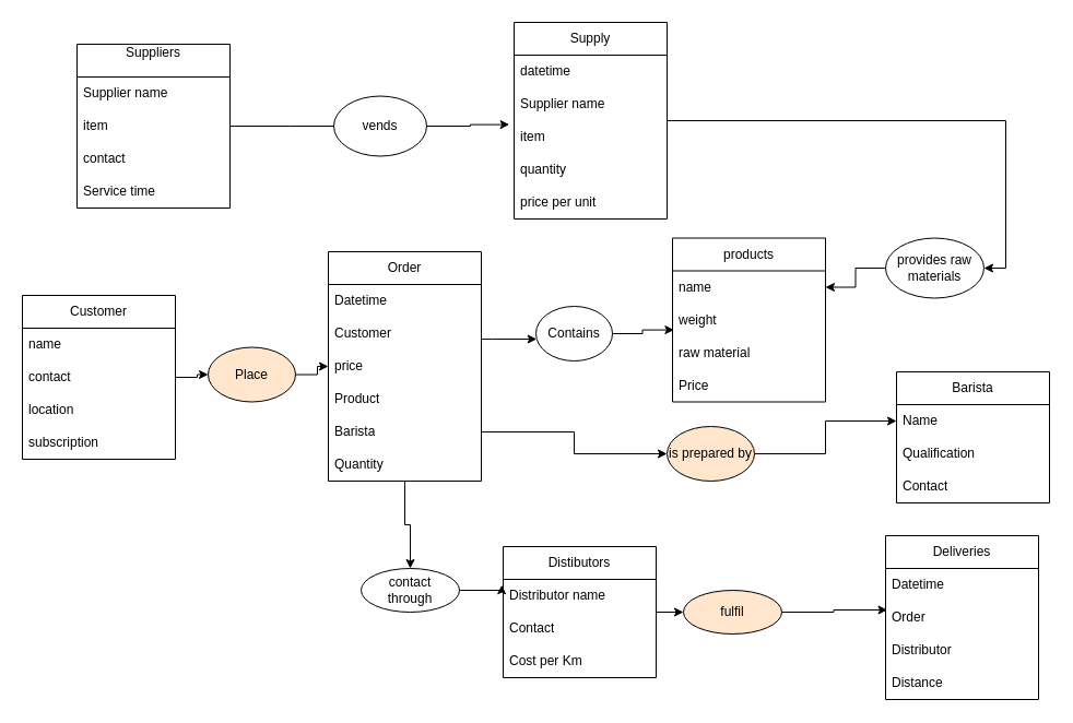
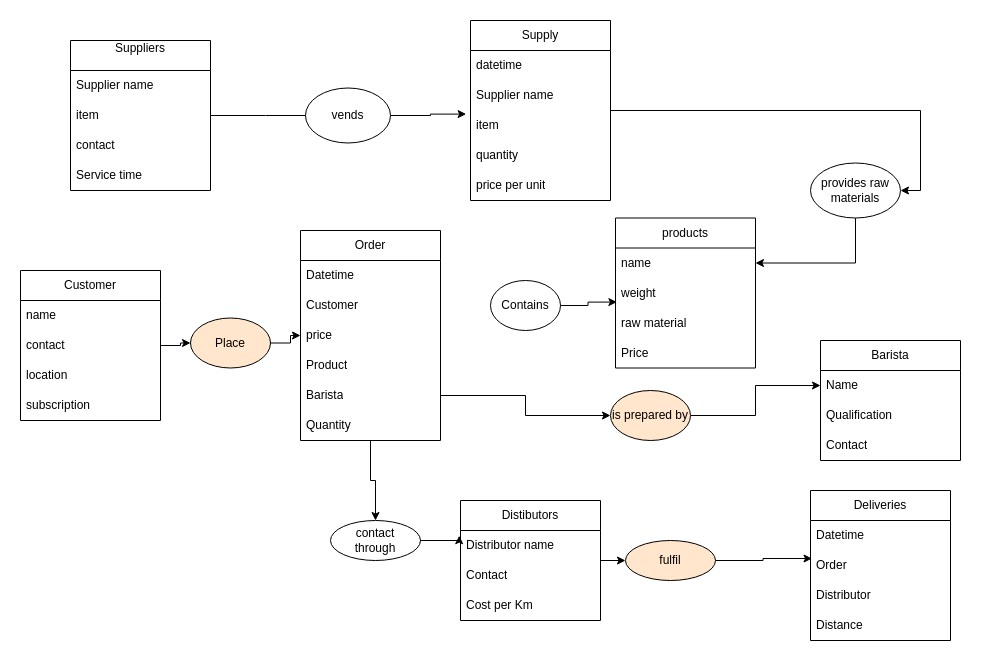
  <mxCell id="0" />
  <mxCell id="1" parent="0" />
  <mxCell id="2" value="" style="edgeStyle=orthogonalEdgeStyle;rounded=0;orthogonalLoop=1;jettySize=auto;html=1;entryX=0;entryY=0.5;entryDx=0;entryDy=0;" edge="1" parent="1" source="52" target="16"><mxGeometry relative="1" as="geometry" /></mxCell>
  <mxCell id="3" value="Customer" style="swimlane;fontStyle=0;childLayout=stackLayout;horizontal=1;startSize=30;horizontalStack=0;resizeParent=1;resizeParentMax=0;resizeLast=0;collapsible=1;marginBottom=0;whiteSpace=wrap;html=1;" vertex="1" parent="1"><mxGeometry x="20" y="270" width="140" height="150" as="geometry" /></mxCell>
  <mxCell id="4" value="name" style="text;strokeColor=none;fillColor=none;align=left;verticalAlign=middle;spacingLeft=4;spacingRight=4;overflow=hidden;points=[[0,0.5],[1,0.5]];portConstraint=eastwest;rotatable=0;whiteSpace=wrap;html=1;" vertex="1" parent="3"><mxGeometry y="30" width="140" height="30" as="geometry" /></mxCell>
  <mxCell id="5" value="contact" style="text;strokeColor=none;fillColor=none;align=left;verticalAlign=middle;spacingLeft=4;spacingRight=4;overflow=hidden;points=[[0,0.5],[1,0.5]];portConstraint=eastwest;rotatable=0;whiteSpace=wrap;html=1;" vertex="1" parent="3"><mxGeometry y="60" width="140" height="30" as="geometry" /></mxCell>
  <mxCell id="6" value="location" style="text;strokeColor=none;fillColor=none;align=left;verticalAlign=middle;spacingLeft=4;spacingRight=4;overflow=hidden;points=[[0,0.5],[1,0.5]];portConstraint=eastwest;rotatable=0;whiteSpace=wrap;html=1;" vertex="1" parent="3"><mxGeometry y="90" width="140" height="30" as="geometry" /></mxCell>
  <mxCell id="7" value="subscription" style="text;strokeColor=none;fillColor=none;align=left;verticalAlign=middle;spacingLeft=4;spacingRight=4;overflow=hidden;points=[[0,0.5],[1,0.5]];portConstraint=eastwest;rotatable=0;whiteSpace=wrap;html=1;" vertex="1" parent="3"><mxGeometry y="120" width="140" height="30" as="geometry" /></mxCell>
  <mxCell id="8" value="products" style="swimlane;fontStyle=0;childLayout=stackLayout;horizontal=1;startSize=30;horizontalStack=0;resizeParent=1;resizeParentMax=0;resizeLast=0;collapsible=1;marginBottom=0;whiteSpace=wrap;html=1;" vertex="1" parent="1"><mxGeometry x="615" y="217.5" width="140" height="150" as="geometry" /></mxCell>
  <mxCell id="9" value="name" style="text;strokeColor=none;fillColor=none;align=left;verticalAlign=middle;spacingLeft=4;spacingRight=4;overflow=hidden;points=[[0,0.5],[1,0.5]];portConstraint=eastwest;rotatable=0;whiteSpace=wrap;html=1;" vertex="1" parent="8"><mxGeometry y="30" width="140" height="30" as="geometry" /></mxCell>
  <mxCell id="10" value="weight" style="text;strokeColor=none;fillColor=none;align=left;verticalAlign=middle;spacingLeft=4;spacingRight=4;overflow=hidden;points=[[0,0.5],[1,0.5]];portConstraint=eastwest;rotatable=0;whiteSpace=wrap;html=1;" vertex="1" parent="8"><mxGeometry y="60" width="140" height="30" as="geometry" /></mxCell>
  <mxCell id="11" value="raw material" style="text;strokeColor=none;fillColor=none;align=left;verticalAlign=middle;spacingLeft=4;spacingRight=4;overflow=hidden;points=[[0,0.5],[1,0.5]];portConstraint=eastwest;rotatable=0;whiteSpace=wrap;html=1;" vertex="1" parent="8"><mxGeometry y="90" width="140" height="30" as="geometry" /></mxCell>
  <mxCell id="12" value="Price" style="text;strokeColor=none;fillColor=none;align=left;verticalAlign=middle;spacingLeft=4;spacingRight=4;overflow=hidden;points=[[0,0.5],[1,0.5]];portConstraint=eastwest;rotatable=0;whiteSpace=wrap;html=1;" vertex="1" parent="8"><mxGeometry y="120" width="140" height="30" as="geometry" /></mxCell>
  <mxCell id="13" value="Order" style="swimlane;fontStyle=0;childLayout=stackLayout;horizontal=1;startSize=30;horizontalStack=0;resizeParent=1;resizeParentMax=0;resizeLast=0;collapsible=1;marginBottom=0;whiteSpace=wrap;html=1;" vertex="1" parent="1"><mxGeometry x="300" y="230" width="140" height="210" as="geometry" /></mxCell>
  <mxCell id="14" value="Datetime" style="text;strokeColor=none;fillColor=none;align=left;verticalAlign=middle;spacingLeft=4;spacingRight=4;overflow=hidden;points=[[0,0.5],[1,0.5]];portConstraint=eastwest;rotatable=0;whiteSpace=wrap;html=1;" vertex="1" parent="13"><mxGeometry y="30" width="140" height="30" as="geometry" /></mxCell>
  <mxCell id="15" value="Customer" style="text;strokeColor=none;fillColor=none;align=left;verticalAlign=middle;spacingLeft=4;spacingRight=4;overflow=hidden;points=[[0,0.5],[1,0.5]];portConstraint=eastwest;rotatable=0;whiteSpace=wrap;html=1;" vertex="1" parent="13"><mxGeometry y="60" width="140" height="30" as="geometry" /></mxCell>
  <mxCell id="16" value="price" style="text;strokeColor=none;fillColor=none;align=left;verticalAlign=middle;spacingLeft=4;spacingRight=4;overflow=hidden;points=[[0,0.5],[1,0.5]];portConstraint=eastwest;rotatable=0;whiteSpace=wrap;html=1;" vertex="1" parent="13"><mxGeometry y="90" width="140" height="30" as="geometry" /></mxCell>
  <mxCell id="17" value="Product" style="text;strokeColor=none;fillColor=none;align=left;verticalAlign=middle;spacingLeft=4;spacingRight=4;overflow=hidden;points=[[0,0.5],[1,0.5]];portConstraint=eastwest;rotatable=0;whiteSpace=wrap;html=1;" vertex="1" parent="13"><mxGeometry y="120" width="140" height="30" as="geometry" /></mxCell>
  <mxCell id="18" value="Barista" style="text;strokeColor=none;fillColor=none;align=left;verticalAlign=middle;spacingLeft=4;spacingRight=4;overflow=hidden;points=[[0,0.5],[1,0.5]];portConstraint=eastwest;rotatable=0;whiteSpace=wrap;html=1;" vertex="1" parent="13"><mxGeometry y="150" width="140" height="30" as="geometry" /></mxCell>
  <mxCell id="19" value="Quantity" style="text;strokeColor=none;fillColor=none;align=left;verticalAlign=middle;spacingLeft=4;spacingRight=4;overflow=hidden;points=[[0,0.5],[1,0.5]];portConstraint=eastwest;rotatable=0;whiteSpace=wrap;html=1;" vertex="1" parent="13"><mxGeometry y="180" width="140" height="30" as="geometry" /></mxCell>
  <mxCell id="20" value="Barista" style="swimlane;fontStyle=0;childLayout=stackLayout;horizontal=1;startSize=30;horizontalStack=0;resizeParent=1;resizeParentMax=0;resizeLast=0;collapsible=1;marginBottom=0;whiteSpace=wrap;html=1;" vertex="1" parent="1"><mxGeometry x="820" y="340" width="140" height="120" as="geometry" /></mxCell>
  <mxCell id="21" value="Name" style="text;strokeColor=none;fillColor=none;align=left;verticalAlign=middle;spacingLeft=4;spacingRight=4;overflow=hidden;points=[[0,0.5],[1,0.5]];portConstraint=eastwest;rotatable=0;whiteSpace=wrap;html=1;" vertex="1" parent="20"><mxGeometry y="30" width="140" height="30" as="geometry" /></mxCell>
  <mxCell id="22" value="Qualification" style="text;strokeColor=none;fillColor=none;align=left;verticalAlign=middle;spacingLeft=4;spacingRight=4;overflow=hidden;points=[[0,0.5],[1,0.5]];portConstraint=eastwest;rotatable=0;whiteSpace=wrap;html=1;" vertex="1" parent="20"><mxGeometry y="60" width="140" height="30" as="geometry" /></mxCell>
  <mxCell id="23" value="Contact" style="text;strokeColor=none;fillColor=none;align=left;verticalAlign=middle;spacingLeft=4;spacingRight=4;overflow=hidden;points=[[0,0.5],[1,0.5]];portConstraint=eastwest;rotatable=0;whiteSpace=wrap;html=1;" vertex="1" parent="20"><mxGeometry y="90" width="140" height="30" as="geometry" /></mxCell>
  <mxCell id="24" value="" style="edgeStyle=orthogonalEdgeStyle;rounded=0;orthogonalLoop=1;jettySize=auto;html=1;" edge="1" parent="1" source="25"><mxGeometry relative="1" as="geometry"><mxPoint x="320" y="115" as="targetPoint" /></mxGeometry></mxCell>
  <mxCell id="25" value="Suppliers&lt;div&gt;&lt;br&gt;&lt;/div&gt;" style="swimlane;fontStyle=0;childLayout=stackLayout;horizontal=1;startSize=30;horizontalStack=0;resizeParent=1;resizeParentMax=0;resizeLast=0;collapsible=1;marginBottom=0;whiteSpace=wrap;html=1;" vertex="1" parent="1"><mxGeometry x="70" y="40" width="140" height="150" as="geometry" /></mxCell>
  <mxCell id="26" value="Supplier name" style="text;strokeColor=none;fillColor=none;align=left;verticalAlign=middle;spacingLeft=4;spacingRight=4;overflow=hidden;points=[[0,0.5],[1,0.5]];portConstraint=eastwest;rotatable=0;whiteSpace=wrap;html=1;" vertex="1" parent="25"><mxGeometry y="30" width="140" height="30" as="geometry" /></mxCell>
  <mxCell id="27" value="item" style="text;strokeColor=none;fillColor=none;align=left;verticalAlign=middle;spacingLeft=4;spacingRight=4;overflow=hidden;points=[[0,0.5],[1,0.5]];portConstraint=eastwest;rotatable=0;whiteSpace=wrap;html=1;" vertex="1" parent="25"><mxGeometry y="60" width="140" height="30" as="geometry" /></mxCell>
  <mxCell id="28" value="contact" style="text;strokeColor=none;fillColor=none;align=left;verticalAlign=middle;spacingLeft=4;spacingRight=4;overflow=hidden;points=[[0,0.5],[1,0.5]];portConstraint=eastwest;rotatable=0;whiteSpace=wrap;html=1;" vertex="1" parent="25"><mxGeometry y="90" width="140" height="30" as="geometry" /></mxCell>
  <mxCell id="29" value="Service time" style="text;strokeColor=none;fillColor=none;align=left;verticalAlign=middle;spacingLeft=4;spacingRight=4;overflow=hidden;points=[[0,0.5],[1,0.5]];portConstraint=eastwest;rotatable=0;whiteSpace=wrap;html=1;" vertex="1" parent="25"><mxGeometry y="120" width="140" height="30" as="geometry" /></mxCell>
  <mxCell id="30" value="Distibutors" style="swimlane;fontStyle=0;childLayout=stackLayout;horizontal=1;startSize=30;horizontalStack=0;resizeParent=1;resizeParentMax=0;resizeLast=0;collapsible=1;marginBottom=0;whiteSpace=wrap;html=1;" vertex="1" parent="1"><mxGeometry x="460" y="500" width="140" height="120" as="geometry" /></mxCell>
  <mxCell id="31" value="Distributor name" style="text;strokeColor=none;fillColor=none;align=left;verticalAlign=middle;spacingLeft=4;spacingRight=4;overflow=hidden;points=[[0,0.5],[1,0.5]];portConstraint=eastwest;rotatable=0;whiteSpace=wrap;html=1;" vertex="1" parent="30"><mxGeometry y="30" width="140" height="30" as="geometry" /></mxCell>
  <mxCell id="32" value="Contact" style="text;strokeColor=none;fillColor=none;align=left;verticalAlign=middle;spacingLeft=4;spacingRight=4;overflow=hidden;points=[[0,0.5],[1,0.5]];portConstraint=eastwest;rotatable=0;whiteSpace=wrap;html=1;" vertex="1" parent="30"><mxGeometry y="60" width="140" height="30" as="geometry" /></mxCell>
  <mxCell id="33" value="Cost per Km" style="text;strokeColor=none;fillColor=none;align=left;verticalAlign=middle;spacingLeft=4;spacingRight=4;overflow=hidden;points=[[0,0.5],[1,0.5]];portConstraint=eastwest;rotatable=0;whiteSpace=wrap;html=1;" vertex="1" parent="30"><mxGeometry y="90" width="140" height="30" as="geometry" /></mxCell>
  <mxCell id="34" style="edgeStyle=orthogonalEdgeStyle;rounded=0;orthogonalLoop=1;jettySize=auto;html=1;entryX=1;entryY=0.5;entryDx=0;entryDy=0;" edge="1" parent="1" source="57" target="9"><mxGeometry relative="1" as="geometry" /></mxCell>
  <mxCell id="35" value="Supply" style="swimlane;fontStyle=0;childLayout=stackLayout;horizontal=1;startSize=30;horizontalStack=0;resizeParent=1;resizeParentMax=0;resizeLast=0;collapsible=1;marginBottom=0;whiteSpace=wrap;html=1;" vertex="1" parent="1"><mxGeometry x="470" y="20" width="140" height="180" as="geometry" /></mxCell>
  <mxCell id="36" value="datetime" style="text;strokeColor=none;fillColor=none;align=left;verticalAlign=middle;spacingLeft=4;spacingRight=4;overflow=hidden;points=[[0,0.5],[1,0.5]];portConstraint=eastwest;rotatable=0;whiteSpace=wrap;html=1;" vertex="1" parent="35"><mxGeometry y="30" width="140" height="30" as="geometry" /></mxCell>
  <mxCell id="37" value="Supplier name" style="text;strokeColor=none;fillColor=none;align=left;verticalAlign=middle;spacingLeft=4;spacingRight=4;overflow=hidden;points=[[0,0.5],[1,0.5]];portConstraint=eastwest;rotatable=0;whiteSpace=wrap;html=1;" vertex="1" parent="35"><mxGeometry y="60" width="140" height="30" as="geometry" /></mxCell>
  <mxCell id="38" value="item" style="text;strokeColor=none;fillColor=none;align=left;verticalAlign=middle;spacingLeft=4;spacingRight=4;overflow=hidden;points=[[0,0.5],[1,0.5]];portConstraint=eastwest;rotatable=0;whiteSpace=wrap;html=1;" vertex="1" parent="35"><mxGeometry y="90" width="140" height="30" as="geometry" /></mxCell>
  <mxCell id="39" value="quantity" style="text;strokeColor=none;fillColor=none;align=left;verticalAlign=middle;spacingLeft=4;spacingRight=4;overflow=hidden;points=[[0,0.5],[1,0.5]];portConstraint=eastwest;rotatable=0;whiteSpace=wrap;html=1;" vertex="1" parent="35"><mxGeometry y="120" width="140" height="30" as="geometry" /></mxCell>
  <mxCell id="40" value="price per unit" style="text;strokeColor=none;fillColor=none;align=left;verticalAlign=middle;spacingLeft=4;spacingRight=4;overflow=hidden;points=[[0,0.5],[1,0.5]];portConstraint=eastwest;rotatable=0;whiteSpace=wrap;html=1;" vertex="1" parent="35"><mxGeometry y="150" width="140" height="30" as="geometry" /></mxCell>
  <mxCell id="41" value="Deliveries" style="swimlane;fontStyle=0;childLayout=stackLayout;horizontal=1;startSize=30;horizontalStack=0;resizeParent=1;resizeParentMax=0;resizeLast=0;collapsible=1;marginBottom=0;whiteSpace=wrap;html=1;" vertex="1" parent="1"><mxGeometry x="810" y="490" width="140" height="150" as="geometry" /></mxCell>
  <mxCell id="42" value="Datetime" style="text;strokeColor=none;fillColor=none;align=left;verticalAlign=middle;spacingLeft=4;spacingRight=4;overflow=hidden;points=[[0,0.5],[1,0.5]];portConstraint=eastwest;rotatable=0;whiteSpace=wrap;html=1;" vertex="1" parent="41"><mxGeometry y="30" width="140" height="30" as="geometry" /></mxCell>
  <mxCell id="43" value="Order" style="text;strokeColor=none;fillColor=none;align=left;verticalAlign=middle;spacingLeft=4;spacingRight=4;overflow=hidden;points=[[0,0.5],[1,0.5]];portConstraint=eastwest;rotatable=0;whiteSpace=wrap;html=1;" vertex="1" parent="41"><mxGeometry y="60" width="140" height="30" as="geometry" /></mxCell>
  <mxCell id="44" value="Distributor" style="text;strokeColor=none;fillColor=none;align=left;verticalAlign=middle;spacingLeft=4;spacingRight=4;overflow=hidden;points=[[0,0.5],[1,0.5]];portConstraint=eastwest;rotatable=0;whiteSpace=wrap;html=1;" vertex="1" parent="41"><mxGeometry y="90" width="140" height="30" as="geometry" /></mxCell>
  <mxCell id="45" value="Distance" style="text;strokeColor=none;fillColor=none;align=left;verticalAlign=middle;spacingLeft=4;spacingRight=4;overflow=hidden;points=[[0,0.5],[1,0.5]];portConstraint=eastwest;rotatable=0;whiteSpace=wrap;html=1;" vertex="1" parent="41"><mxGeometry y="120" width="140" height="30" as="geometry" /></mxCell>
- <mxCell id="46" value="" style="edgeStyle=orthogonalEdgeStyle;rounded=0;orthogonalLoop=1;jettySize=auto;html=1;exitX=1;exitY=0.5;exitDx=0;exitDy=0;" edge="1" parent="1" source="17" target="47"><mxGeometry relative="1" as="geometry"><mxPoint x="520" y="545" as="sourcePoint" /><mxPoint x="550" y="275" as="targetPoint" /><Array as="points"><mxPoint x="450" y="310" /><mxPoint x="500" y="310" /><mxPoint x="500" y="305" /></Array></mxGeometry></mxCell>
  <mxCell id="47" value="Contains" style="ellipse;whiteSpace=wrap;html=1;" vertex="1" parent="1"><mxGeometry x="490" y="280" width="70" height="50" as="geometry" /></mxCell>
  <mxCell id="48" style="edgeStyle=orthogonalEdgeStyle;rounded=0;orthogonalLoop=1;jettySize=auto;html=1;exitX=1;exitY=0.5;exitDx=0;exitDy=0;entryX=0;entryY=0.5;entryDx=0;entryDy=0;" edge="1" parent="1" source="50" target="21"><mxGeometry relative="1" as="geometry" /></mxCell>
  <mxCell id="49" value="" style="edgeStyle=orthogonalEdgeStyle;rounded=0;orthogonalLoop=1;jettySize=auto;html=1;exitX=1;exitY=0.5;exitDx=0;exitDy=0;entryX=0;entryY=0.5;entryDx=0;entryDy=0;" edge="1" parent="1" source="18" target="50"><mxGeometry relative="1" as="geometry"><mxPoint x="520" y="575" as="sourcePoint" /><mxPoint x="680" y="515" as="targetPoint" /></mxGeometry></mxCell>
  <mxCell id="50" value="is prepared by" style="ellipse;whiteSpace=wrap;html=1;fillColor=#ffe6cc;" vertex="1" parent="1"><mxGeometry x="610" y="390" width="80" height="50" as="geometry" /></mxCell>
  <mxCell id="51" value="" style="edgeStyle=orthogonalEdgeStyle;rounded=0;orthogonalLoop=1;jettySize=auto;html=1;entryX=0;entryY=0.5;entryDx=0;entryDy=0;" edge="1" parent="1" source="3" target="52"><mxGeometry relative="1" as="geometry"><mxPoint x="340" y="365" as="sourcePoint" /><mxPoint x="380" y="515" as="targetPoint" /></mxGeometry></mxCell>
  <mxCell id="52" value="Place" style="ellipse;whiteSpace=wrap;html=1;fillColor=#ffe6cc;" vertex="1" parent="1"><mxGeometry x="190" y="317.5" width="80" height="50" as="geometry" /></mxCell>
  <mxCell id="53" value="" style="edgeStyle=orthogonalEdgeStyle;rounded=0;orthogonalLoop=1;jettySize=auto;html=1;entryX=0;entryY=0.5;entryDx=0;entryDy=0;" edge="1" parent="1" source="30" target="54"><mxGeometry relative="1" as="geometry"><mxPoint x="530" y="780" as="sourcePoint" /><mxPoint x="724" y="777" as="targetPoint" /></mxGeometry></mxCell>
  <mxCell id="54" value="fulfil" style="ellipse;whiteSpace=wrap;html=1;fillColor=#ffe6cc;" vertex="1" parent="1"><mxGeometry x="625" y="540" width="90" height="40" as="geometry" /></mxCell>
  <mxCell id="55" value="vends" style="ellipse;whiteSpace=wrap;html=1;" vertex="1" parent="1"><mxGeometry x="305" y="87.5" width="85" height="55" as="geometry" /></mxCell>
  <mxCell id="56" value="" style="edgeStyle=orthogonalEdgeStyle;rounded=0;orthogonalLoop=1;jettySize=auto;html=1;entryX=1;entryY=0.5;entryDx=0;entryDy=0;" edge="1" parent="1" source="35" target="57"><mxGeometry relative="1" as="geometry"><mxPoint x="940" y="190" as="sourcePoint" /><mxPoint x="760" y="245" as="targetPoint" /></mxGeometry></mxCell>
- <mxCell id="57" value="provides raw materials" style="ellipse;whiteSpace=wrap;html=1;" vertex="1" parent="1"><mxGeometry x="810" y="217.5" width="90" height="55" as="geometry" /></mxCell>
+ <mxCell id="57" value="provides raw materials" style="ellipse;whiteSpace=wrap;html=1;" vertex="1" parent="1"><mxGeometry x="810" y="162.5" width="90" height="55" as="geometry" /></mxCell>
  <mxCell id="58" value="" style="edgeStyle=orthogonalEdgeStyle;rounded=0;orthogonalLoop=1;jettySize=auto;html=1;entryX=0.5;entryY=0;entryDx=0;entryDy=0;" edge="1" parent="1" source="13" target="59"><mxGeometry relative="1" as="geometry"><mxPoint x="380" y="440" as="sourcePoint" /><mxPoint x="460" y="720" as="targetPoint" /><Array as="points" /></mxGeometry></mxCell>
  <mxCell id="59" value="contact&lt;div&gt;through&lt;/div&gt;" style="ellipse;whiteSpace=wrap;html=1;" vertex="1" parent="1"><mxGeometry x="330" y="520" width="90" height="40" as="geometry" /></mxCell>
  <mxCell id="60" style="edgeStyle=orthogonalEdgeStyle;rounded=0;orthogonalLoop=1;jettySize=auto;html=1;entryX=-0.031;entryY=0.12;entryDx=0;entryDy=0;entryPerimeter=0;" edge="1" parent="1" source="55" target="38"><mxGeometry relative="1" as="geometry" /></mxCell>
  <mxCell id="61" style="edgeStyle=orthogonalEdgeStyle;rounded=0;orthogonalLoop=1;jettySize=auto;html=1;exitX=1;exitY=0.5;exitDx=0;exitDy=0;entryX=-0.009;entryY=0.173;entryDx=0;entryDy=0;entryPerimeter=0;" edge="1" parent="1" source="59" target="31"><mxGeometry relative="1" as="geometry" /></mxCell>
  <mxCell id="62" style="edgeStyle=orthogonalEdgeStyle;rounded=0;orthogonalLoop=1;jettySize=auto;html=1;entryX=0.01;entryY=0.803;entryDx=0;entryDy=0;entryPerimeter=0;" edge="1" parent="1" source="47" target="10"><mxGeometry relative="1" as="geometry" /></mxCell>
  <mxCell id="63" style="edgeStyle=orthogonalEdgeStyle;rounded=0;orthogonalLoop=1;jettySize=auto;html=1;entryX=0.011;entryY=0.267;entryDx=0;entryDy=0;entryPerimeter=0;" edge="1" parent="1" source="54" target="43"><mxGeometry relative="1" as="geometry" /></mxCell>
